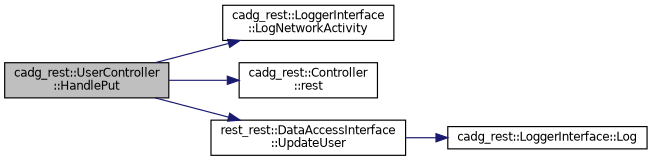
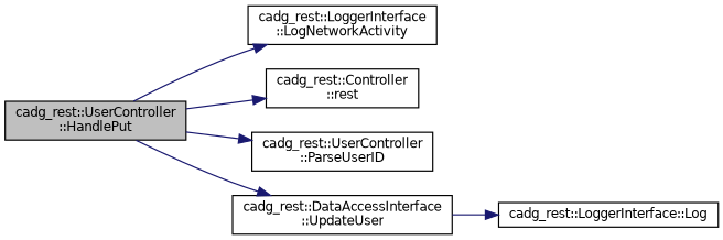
  digraph {
    rankdir=LR
    node [color=black fillcolor=white fontname=Helvetica fontsize=10 shape=record style=filled]
    edge [color=midnightblue fontname=Helvetica fontsize=10 labelfontname=Helvetica labelfontsize=10 style=solid]
    n1 [fillcolor=grey75 fontcolor=black height=0.2 label="cadg_rest::UserController\l::HandlePut" width=0.4]
    n2 [height=0.2 label="cadg_rest::LoggerInterface\l::LogNetworkActivity" width=0.4]
    n3 [height=0.2 label="cadg_rest::Controller\l::rest" width=0.4]
-   n5 [height=0.2 label="rest_rest::DataAccessInterface\l::UpdateUser" width=0.4]
+   n4 [height=0.2 label="cadg_rest::UserController\l::ParseUserID" width=0.4]
+   n5 [height=0.2 label="cadg_rest::DataAccessInterface\l::UpdateUser" width=0.4]
    n6 [height=0.2 label="cadg_rest::LoggerInterface::Log" width=0.4]
    n1 -> n2
    n1 -> n3
+   n1 -> n4
    n1 -> n5
    n5 -> n6
  }
